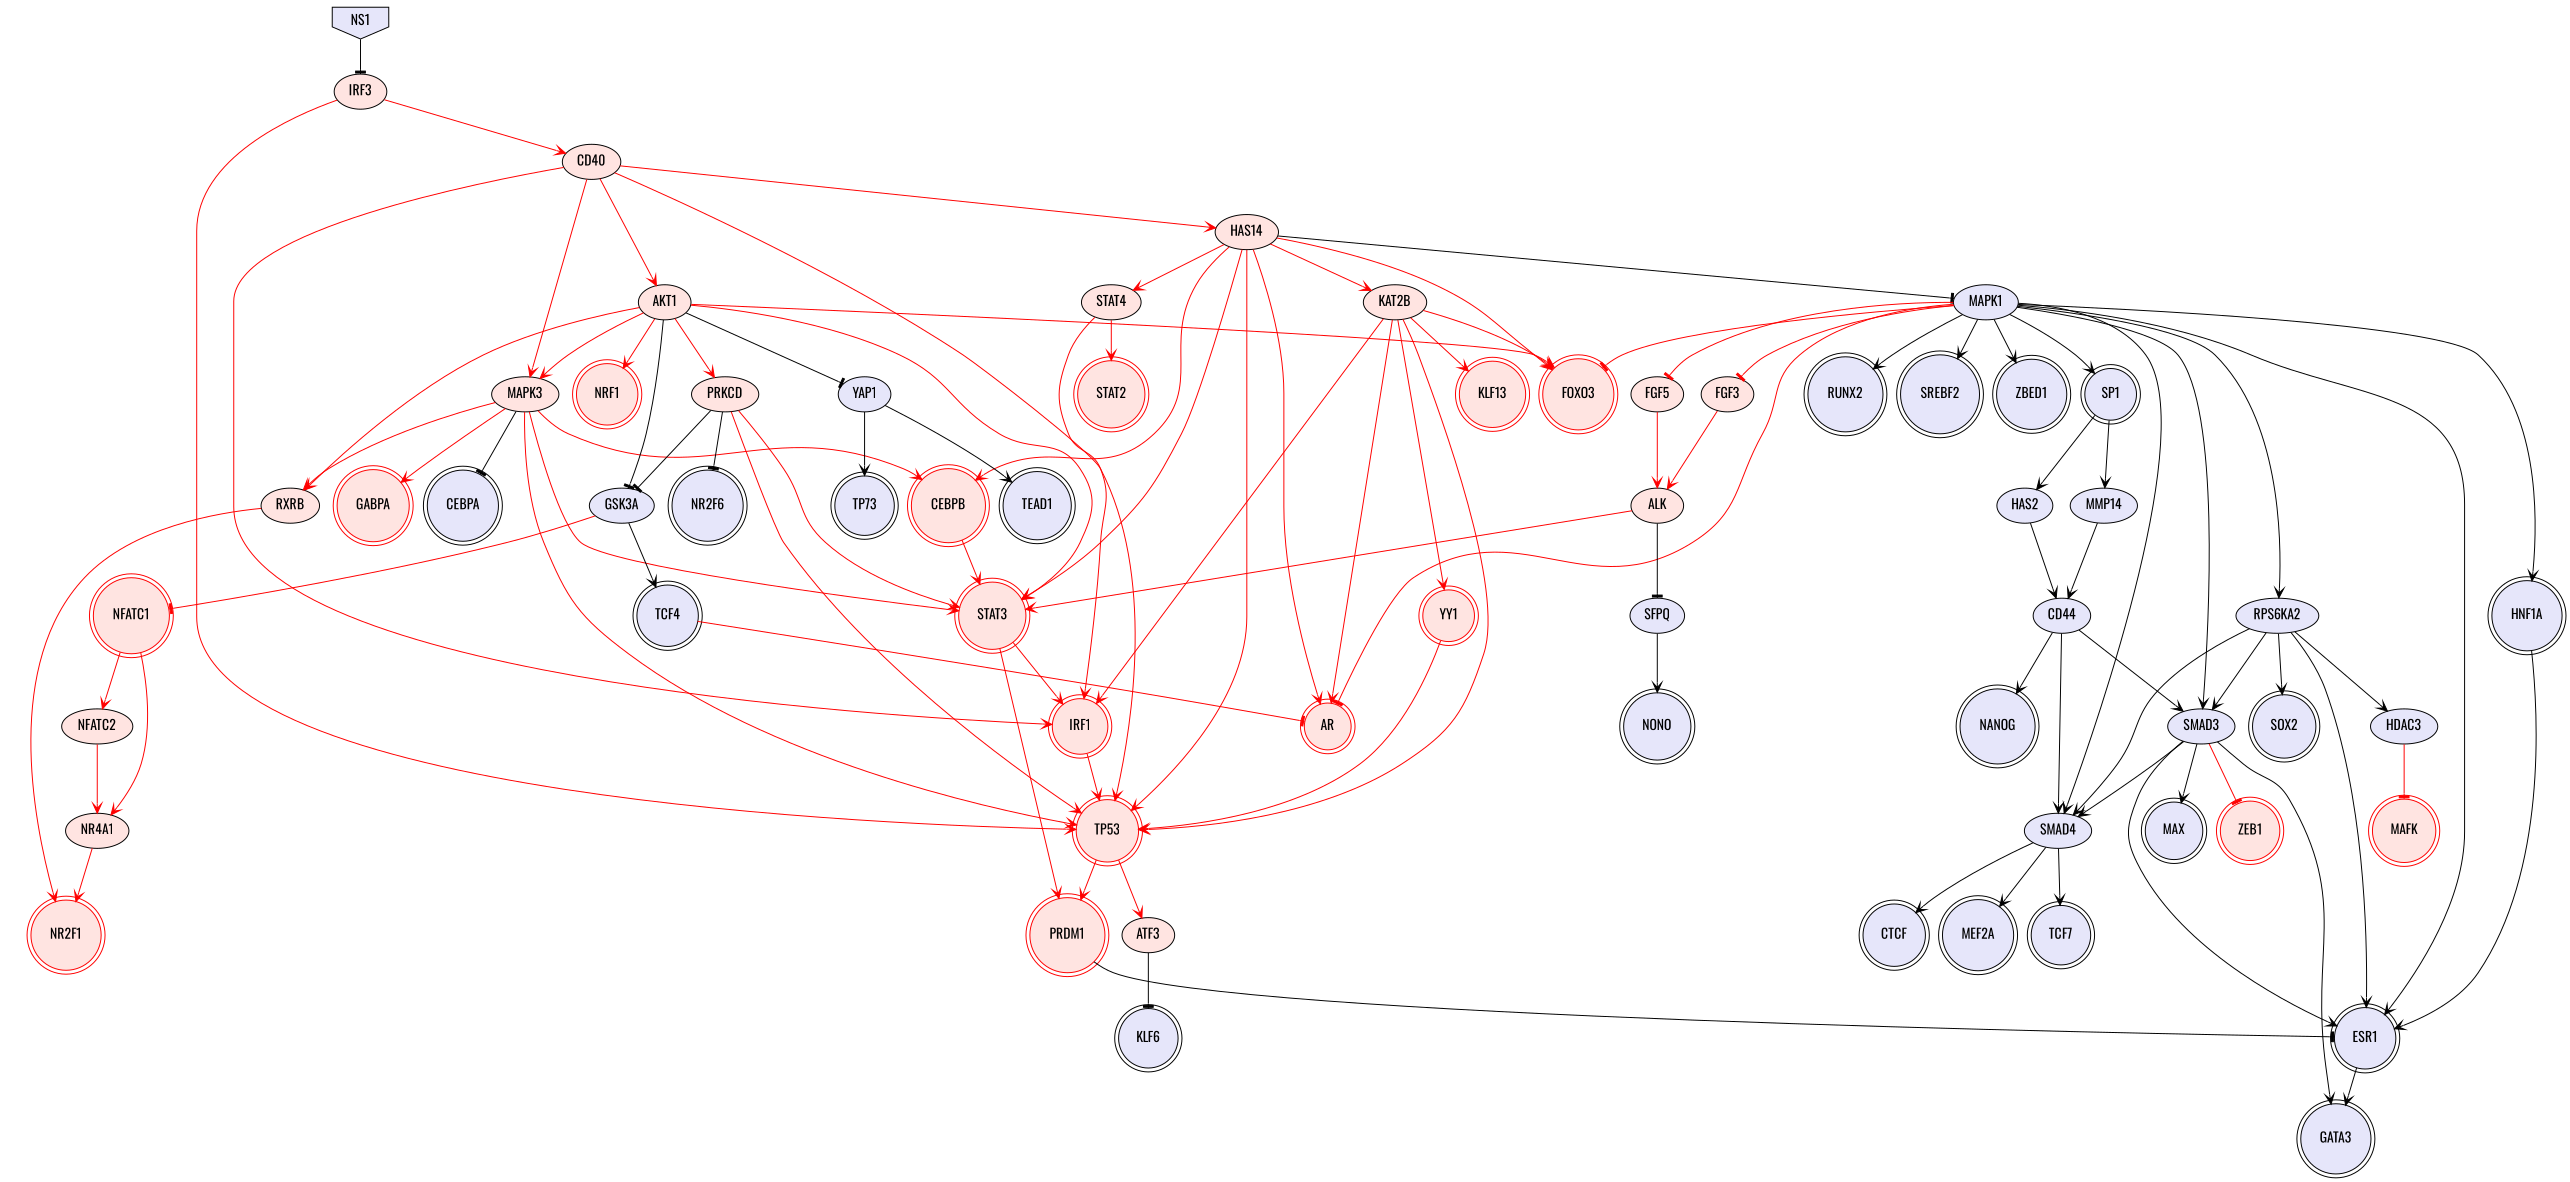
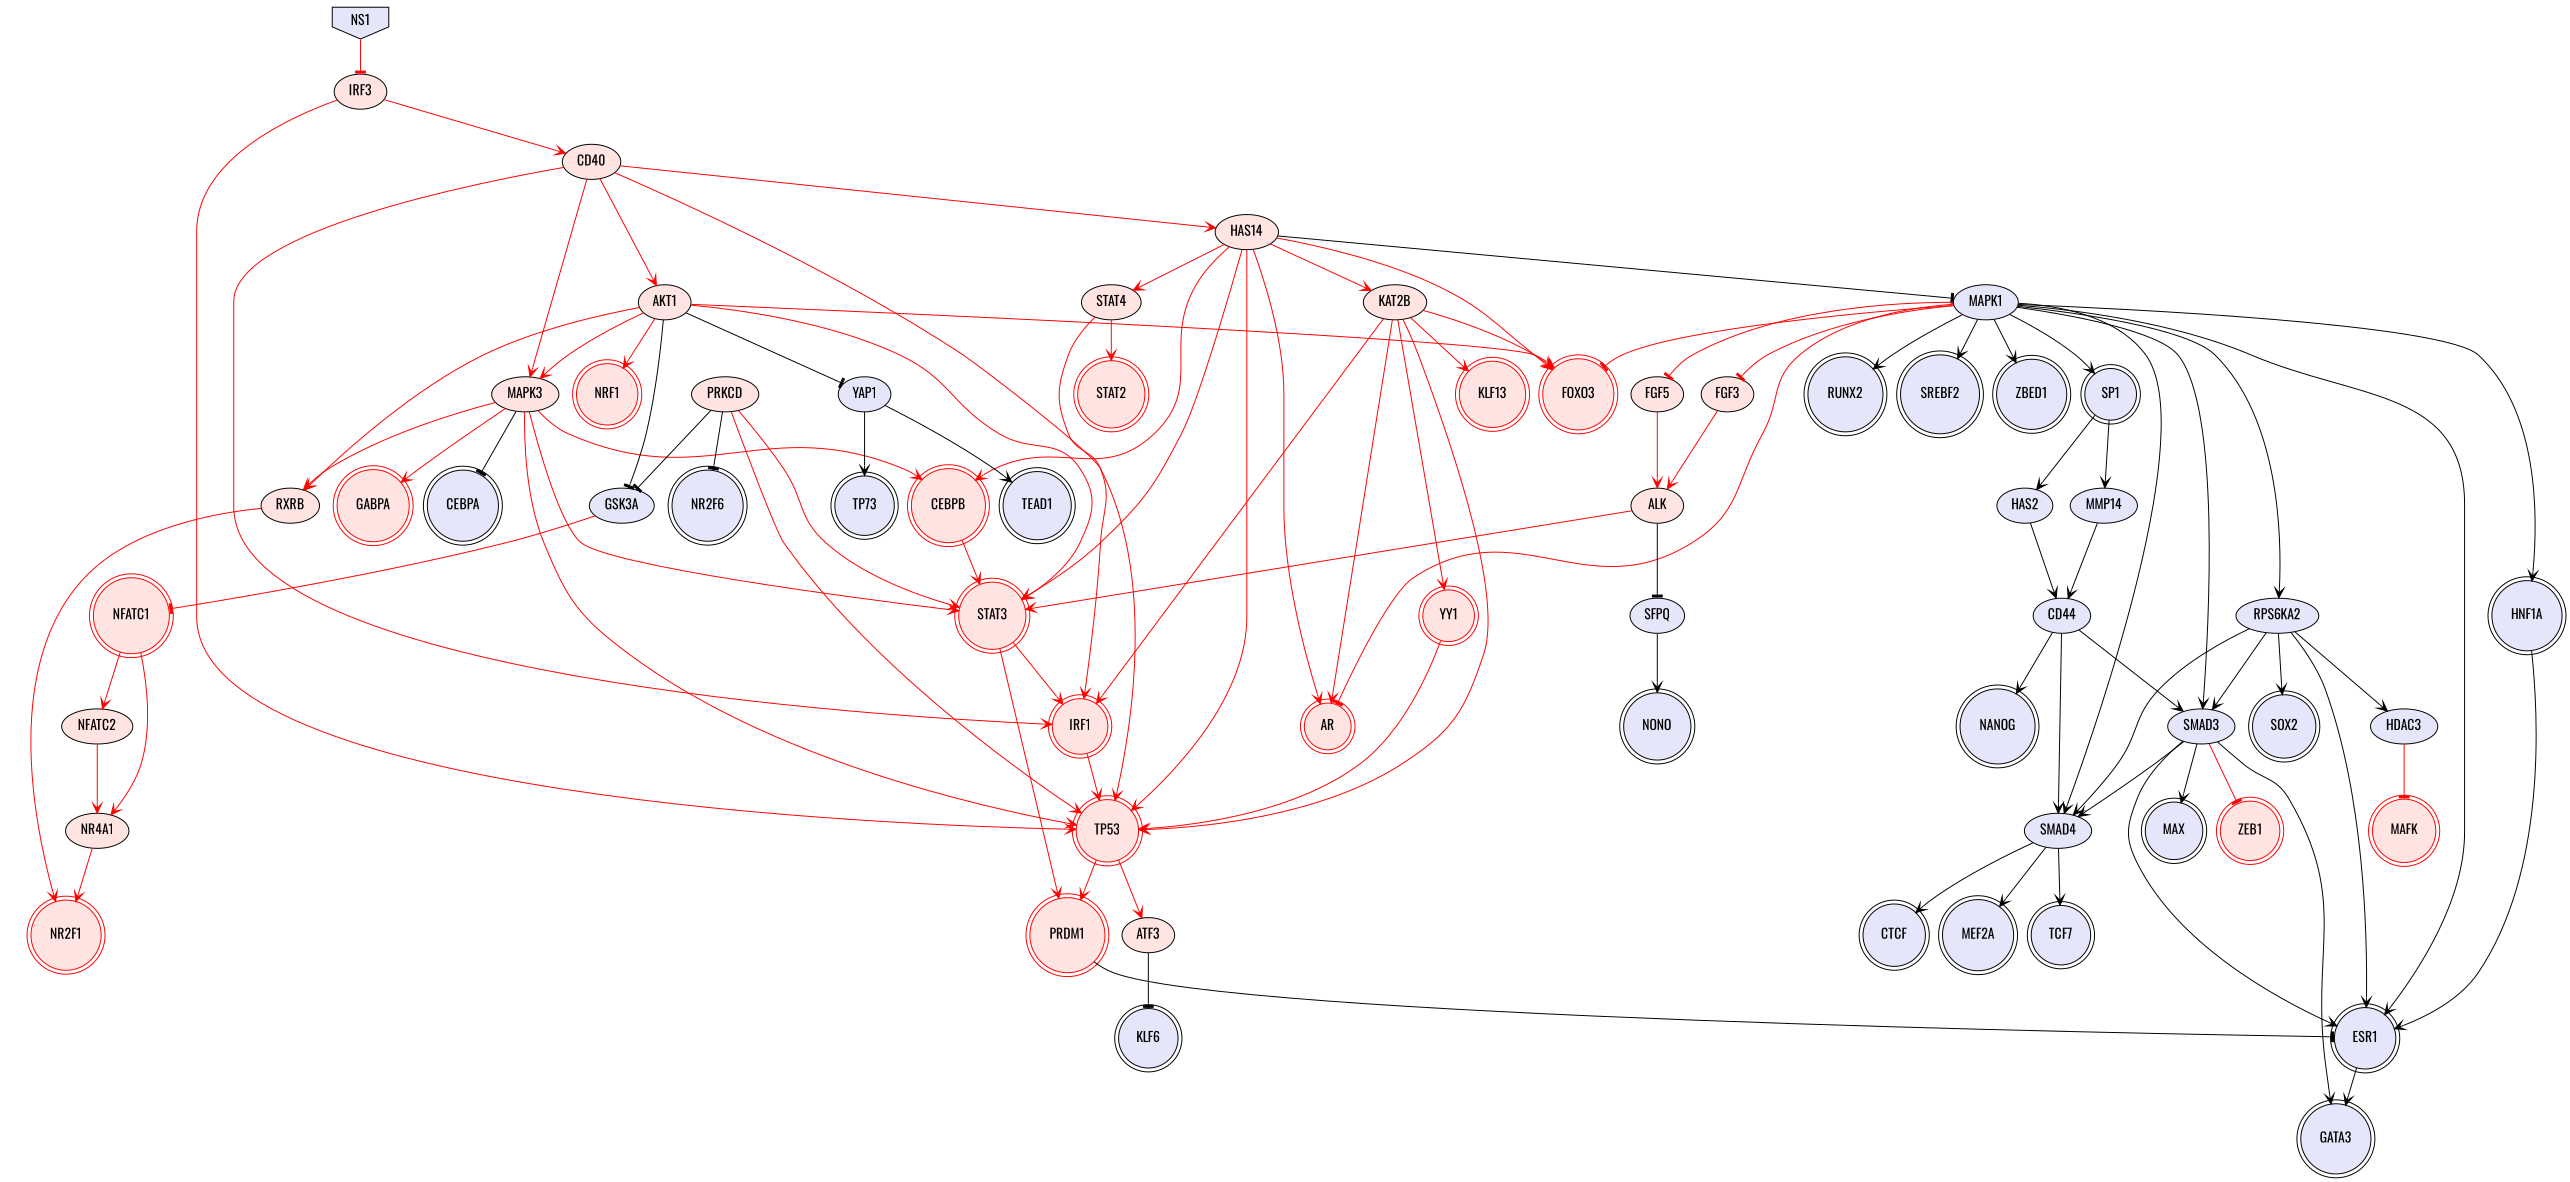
  digraph {
    fontname=Oswald
    node [fillcolor=lavender fontname=Oswald style=filled shape=doublecircle]
    edge [arrowhead=vee color=red fontname=Oswald penwidth=1]
    n1 [fillcolor=mistyrose label=HAS14 shape=""]
    MAPK1 [shape=""]
    TP53 [color=red fillcolor=mistyrose]
    STAT3 [color=red fillcolor=mistyrose]
    KAT2B [fillcolor=mistyrose shape=""]
    FOXO3 [color=red fillcolor=mistyrose]
    CEBPB [color=red fillcolor=mistyrose]
    AR [color=red fillcolor=mistyrose]
    STAT4 [fillcolor=mistyrose shape=""]
    SMAD4 [shape=""]
    SMAD3 [shape=""]
    SP1 [color=black]
    ESR1 [color=black]
    HNF1A [color=black]
    RPS6KA2 [shape=""]
    RUNX2 [color=black]
    SREBF2 [color=black]
    ZBED1 [color=black]
    FGF5 [fillcolor=mistyrose shape=""]
    FGF3 [fillcolor=mistyrose shape=""]
    ATF3 [fillcolor=mistyrose shape=""]
    PRDM1 [color=red fillcolor=mistyrose]
    IRF1 [color=red fillcolor=mistyrose]
    YY1 [color=red fillcolor=mistyrose]
    KLF13 [color=red fillcolor=mistyrose]
    STAT2 [color=red fillcolor=mistyrose]
    MEF2A [color=black]
    TCF7 [color=black]
    CTCF [color=black]
    GATA3 [color=black]
    MAX [color=black]
    ZEB1 [color=red fillcolor=mistyrose]
    HAS2 [shape=""]
    MMP14 [shape=""]
    SOX2 [color=black]
    HDAC3 [shape=""]
    ALK [fillcolor=mistyrose shape=""]
    MAPK3 [fillcolor=mistyrose shape=""]
    CEBPA [color=black]
    GABPA [color=red fillcolor=mistyrose]
    RXRB [fillcolor=mistyrose shape=""]
    NR2F1 [color=red fillcolor=mistyrose]
    CD44 [shape=""]
    MAFK [color=red fillcolor=mistyrose]
    AKT1 [fillcolor=mistyrose shape=""]
    GSK3A [shape=""]
    YAP1 [shape=""]
    PRKCD [fillcolor=mistyrose shape=""]
    NRF1 [color=red fillcolor=mistyrose]
-   TCF4 [color=black]
    NFATC1 [color=red fillcolor=mistyrose]
    TP73 [color=black]
    TEAD1 [color=black]
    NR2F6 [color=black]
    NR4A1 [fillcolor=mistyrose shape=""]
    NFATC2 [fillcolor=mistyrose shape=""]
    SFPQ [shape=""]
    NONO [color=black]
    NANOG [color=black]
    KLF6 [color=black]
    IRF3 [fillcolor=mistyrose shape=""]
    CD40 [fillcolor=mistyrose shape=""]
    NS1 [color=black shape=invhouse]
    n1 -> MAPK1 [arrowhead=tee color=black]
    n1 -> TP53
    n1 -> STAT3
    n1 -> KAT2B
    n1 -> FOXO3
    n1 -> CEBPB
    n1 -> AR
    n1 -> STAT4
    MAPK1 -> FOXO3 [arrowhead=tee]
    MAPK1 -> AR [arrowhead=tee]
    MAPK1 -> SMAD4 [color=black]
    MAPK1 -> SMAD3 [color=black]
    MAPK1 -> SP1 [color=black]
    MAPK1 -> ESR1 [color=black]
    MAPK1 -> HNF1A [color=black]
    MAPK1 -> RPS6KA2 [color=black]
    MAPK1 -> RUNX2 [color=black]
    MAPK1 -> SREBF2 [color=black]
    MAPK1 -> ZBED1 [color=black]
    MAPK1 -> FGF5 [arrowhead=tee]
    MAPK1 -> FGF3 [arrowhead=tee]
    TP53 -> ATF3
    TP53 -> PRDM1
    STAT3 -> PRDM1
    STAT3 -> IRF1
    KAT2B -> TP53
    KAT2B -> FOXO3
    KAT2B -> AR
    KAT2B -> IRF1
    KAT2B -> YY1
    KAT2B -> KLF13
    CEBPB -> STAT3
    STAT4 -> IRF1
    STAT4 -> STAT2
    SMAD4 -> MEF2A [color=black]
    SMAD4 -> TCF7 [color=black]
    SMAD4 -> CTCF [color=black]
    SMAD3 -> SMAD4 [color=black]
    SMAD3 -> ESR1 [color=black]
    SMAD3 -> GATA3 [color=black]
    SMAD3 -> MAX [color=black]
    SMAD3 -> ZEB1 [arrowhead=tee]
    SP1 -> HAS2 [color=black]
    SP1 -> MMP14 [color=black]
    ESR1 -> GATA3 [color=black]
    HNF1A -> ESR1 [color=black]
    RPS6KA2 -> SMAD4 [color=black]
    RPS6KA2 -> SMAD3 [color=black]
    RPS6KA2 -> ESR1 [color=black]
    RPS6KA2 -> SOX2 [color=black]
    RPS6KA2 -> HDAC3 [color=black]
    FGF5 -> ALK
    FGF3 -> ALK
    ATF3 -> KLF6 [arrowhead=tee color=black]
    PRDM1 -> ESR1 [arrowhead=tee color=black]
    IRF1 -> TP53
    YY1 -> TP53
    HAS2 -> CD44 [color=black]
    MMP14 -> CD44 [color=black]
    HDAC3 -> MAFK [arrowhead=tee]
    ALK -> STAT3
    ALK -> SFPQ [arrowhead=tee color=black]
    MAPK3 -> TP53
    MAPK3 -> STAT3
    MAPK3 -> CEBPB
    MAPK3 -> CEBPA [arrowhead=tee color=black]
    MAPK3 -> GABPA
    MAPK3 -> RXRB
    RXRB -> NR2F1
    CD44 -> SMAD4 [color=black]
    CD44 -> SMAD3 [color=black]
    CD44 -> NANOG [color=black]
    AKT1 -> STAT3
    AKT1 -> FOXO3
    AKT1 -> MAPK3
    AKT1 -> RXRB
    AKT1 -> GSK3A [arrowhead=tee color=black]
    AKT1 -> YAP1 [arrowhead=tee color=black]
-   AKT1 -> PRKCD
    AKT1 -> NRF1
-   GSK3A -> TCF4 [color=black]
    GSK3A -> NFATC1 [arrowhead=tee]
    YAP1 -> TP73 [color=black]
    YAP1 -> TEAD1 [color=black]
    PRKCD -> TP53
    PRKCD -> STAT3
    PRKCD -> GSK3A [arrowhead=tee color=black]
    PRKCD -> NR2F6 [arrowhead=tee color=black]
-   TCF4 -> AR [arrowhead=tee]
    NFATC1 -> NR4A1
    NFATC1 -> NFATC2
    NR4A1 -> NR2F1
    NFATC2 -> NR4A1
    SFPQ -> NONO [color=black]
    IRF3 -> TP53
    IRF3 -> CD40
    CD40 -> n1
    CD40 -> TP53
    CD40 -> IRF1
    CD40 -> MAPK3
    CD40 -> AKT1
-   NS1 -> IRF3 [arrowhead=tee color=black]
+   NS1 -> IRF3 [arrowhead=tee]
  }
